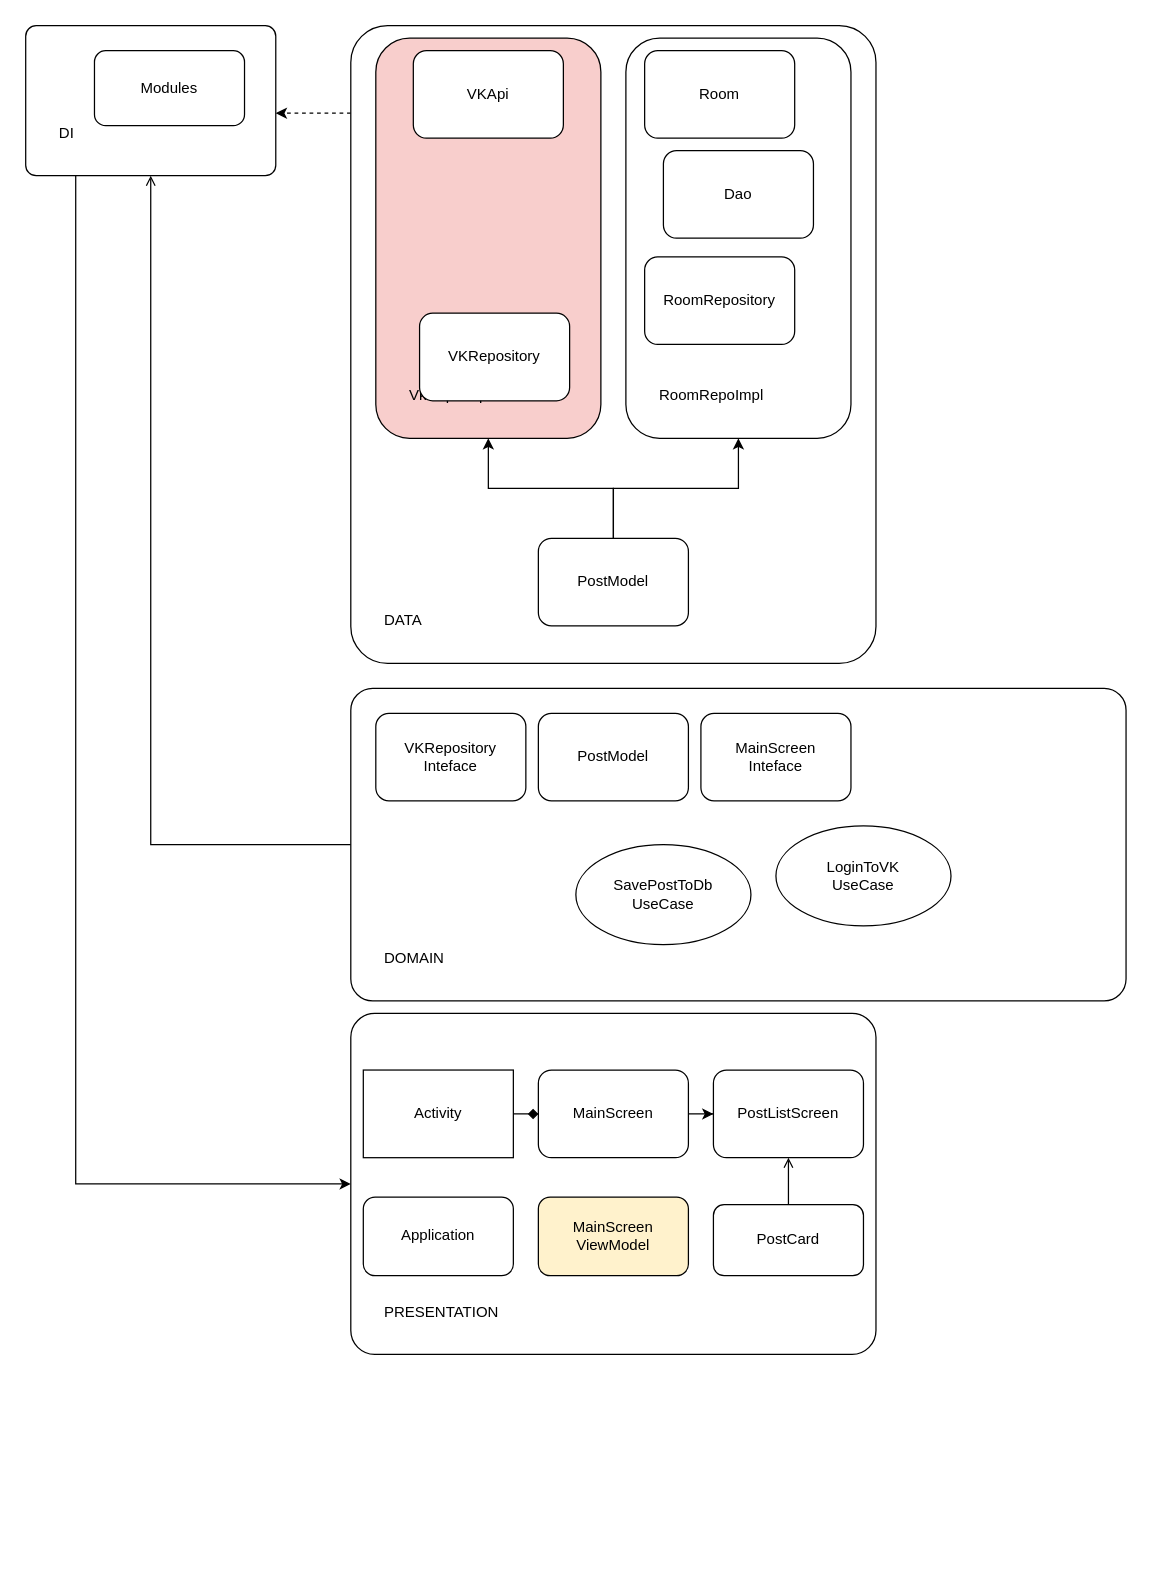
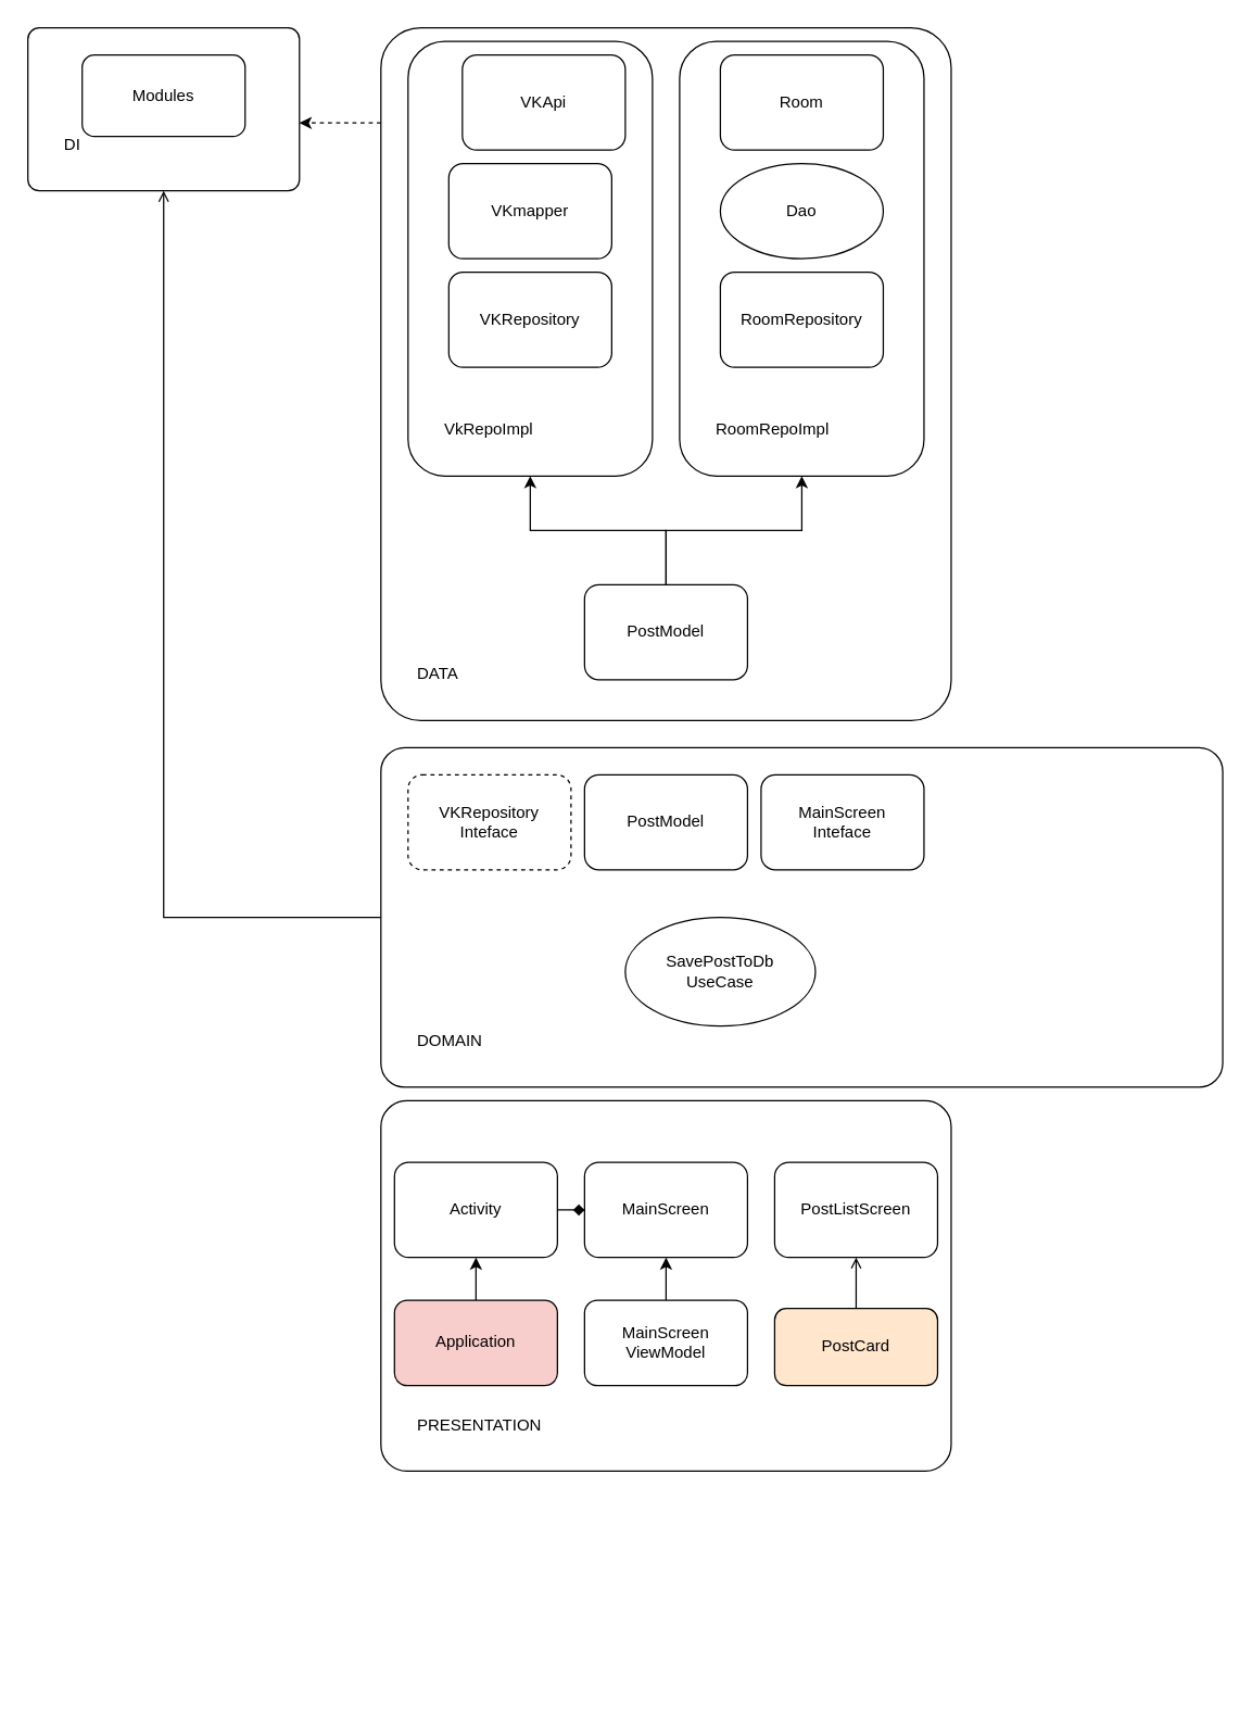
  <mxCell id="0" />
  <mxCell id="1" parent="0" />
  <mxCell id="2" style="edgeStyle=orthogonalEdgeStyle;rounded=0;orthogonalLoop=1;jettySize=auto;html=1;dashed=1;" parent="1" source="9" target="6" edge="1"><mxGeometry relative="1" as="geometry"><Array as="points"><mxPoint x="260" y="90" /><mxPoint x="260" y="90" /></Array></mxGeometry></mxCell>
  <mxCell id="3" style="edgeStyle=orthogonalEdgeStyle;rounded=0;orthogonalLoop=1;jettySize=auto;html=1;entryX=0.5;entryY=1;entryDx=0;entryDy=0;endArrow=open;" parent="1" source="24" target="6" edge="1"><mxGeometry relative="1" as="geometry" /></mxCell>
- <mxCell id="4" style="edgeStyle=orthogonalEdgeStyle;rounded=0;orthogonalLoop=1;jettySize=auto;html=1;entryX=0;entryY=0.5;entryDx=0;entryDy=0;" parent="1" source="6" target="31" edge="1"><mxGeometry relative="1" as="geometry"><mxPoint x="120" y="910" as="targetPoint" /><Array as="points"><mxPoint x="60" y="946" /></Array></mxGeometry></mxCell>
  <mxCell id="5" value="" style="group" parent="1" vertex="1" connectable="0"><mxGeometry x="20" y="20" width="200" height="330" as="geometry" /></mxCell>
  <mxCell id="6" value="DI" style="rounded=1;whiteSpace=wrap;html=1;align=left;spacingLeft=25;verticalAlign=bottom;spacingBottom=25;strokeColor=default;arcSize=7;fontFamily=Helvetica;fontSize=12;fontColor=default;fillColor=default;" parent="5" vertex="1"><mxGeometry width="200" height="120" as="geometry" /></mxCell>
- <mxCell id="7" value="Modules" style="rounded=1;whiteSpace=wrap;html=1;" parent="5" vertex="1"><mxGeometry x="55" y="20" width="120" height="60" as="geometry" /></mxCell>
+ <mxCell id="7" value="Modules" style="rounded=1;whiteSpace=wrap;html=1;" parent="5" vertex="1"><mxGeometry x="40" y="20" width="120" height="60" as="geometry" /></mxCell>
  <mxCell id="8" value="" style="group" parent="1" vertex="1" connectable="0"><mxGeometry x="280" y="20" width="420" height="510" as="geometry" /></mxCell>
  <mxCell id="9" value="DATA" style="rounded=1;whiteSpace=wrap;html=1;align=left;spacingLeft=25;verticalAlign=bottom;spacingBottom=25;arcSize=7;strokeColor=default;fontFamily=Helvetica;fontSize=12;fontColor=default;fillColor=default;" parent="8" vertex="1"><mxGeometry width="420" height="510" as="geometry" /></mxCell>
  <mxCell id="10" value="PostModel" style="rounded=1;whiteSpace=wrap;html=1;" parent="8" vertex="1"><mxGeometry x="150" y="410" width="120" height="70" as="geometry" /></mxCell>
  <mxCell id="11" value="" style="group" parent="8" vertex="1" connectable="0"><mxGeometry x="20" y="10" width="180" height="320" as="geometry" /></mxCell>
- <mxCell id="12" value="VkRepoImpl" style="rounded=1;whiteSpace=wrap;html=1;verticalAlign=bottom;align=left;spacingLeft=25;spacingBottom=25;fillColor=#f8cecc;" parent="11" vertex="1"><mxGeometry width="180" height="320" as="geometry" /></mxCell>
- <mxCell id="13" value="VKRepository" style="rounded=1;whiteSpace=wrap;html=1;" parent="11" vertex="1"><mxGeometry x="35" y="220" width="120" height="70" as="geometry" /></mxCell>
- <mxCell id="15" value="VKApi" style="rounded=1;whiteSpace=wrap;html=1;" parent="11" vertex="1"><mxGeometry x="30" y="10" width="120" height="70" as="geometry" /></mxCell>
+ <mxCell id="12" value="VkRepoImpl" style="rounded=1;whiteSpace=wrap;html=1;verticalAlign=bottom;align=left;spacingLeft=25;spacingBottom=25;" parent="11" vertex="1"><mxGeometry width="180" height="320" as="geometry" /></mxCell>
+ <mxCell id="13" value="VKRepository" style="rounded=1;whiteSpace=wrap;html=1;" parent="11" vertex="1"><mxGeometry x="30" y="170" width="120" height="70" as="geometry" /></mxCell>
+ <mxCell id="14" value="VKmapper" style="rounded=1;whiteSpace=wrap;html=1;" parent="11" vertex="1"><mxGeometry x="30" y="90" width="120" height="70" as="geometry" /></mxCell>
+ <mxCell id="15" value="VKApi" style="rounded=1;whiteSpace=wrap;html=1;" parent="11" vertex="1"><mxGeometry x="40" y="10" width="120" height="70" as="geometry" /></mxCell>
  <mxCell id="16" value="" style="group" parent="8" vertex="1" connectable="0"><mxGeometry x="220" y="10" width="180" height="320" as="geometry" /></mxCell>
  <mxCell id="17" value="RoomRepoImpl" style="rounded=1;whiteSpace=wrap;html=1;align=left;verticalAlign=bottom;spacingLeft=25;spacingBottom=25;" parent="16" vertex="1"><mxGeometry width="180" height="320" as="geometry" /></mxCell>
- <mxCell id="18" value="RoomRepository" style="rounded=1;whiteSpace=wrap;html=1;" parent="16" vertex="1"><mxGeometry x="15" y="175" width="120" height="70" as="geometry" /></mxCell>
- <mxCell id="19" value="Dao" style="rounded=1;whiteSpace=wrap;html=1;" parent="16" vertex="1"><mxGeometry x="30" y="90" width="120" height="70" as="geometry" /></mxCell>
- <mxCell id="20" value="Room" style="rounded=1;whiteSpace=wrap;html=1;" parent="16" vertex="1"><mxGeometry x="15" y="10" width="120" height="70" as="geometry" /></mxCell>
+ <mxCell id="18" value="RoomRepository" style="rounded=1;whiteSpace=wrap;html=1;" parent="16" vertex="1"><mxGeometry x="30" y="170" width="120" height="70" as="geometry" /></mxCell>
+ <mxCell id="19" value="Dao" style="ellipse;whiteSpace=wrap;html=1;" parent="16" vertex="1"><mxGeometry x="30" y="90" width="120" height="70" as="geometry" /></mxCell>
+ <mxCell id="20" value="Room" style="rounded=1;whiteSpace=wrap;html=1;" parent="16" vertex="1"><mxGeometry x="30" y="10" width="120" height="70" as="geometry" /></mxCell>
  <mxCell id="21" style="edgeStyle=orthogonalEdgeStyle;rounded=0;orthogonalLoop=1;jettySize=auto;html=1;entryX=0.5;entryY=1;entryDx=0;entryDy=0;" parent="8" source="10" target="12" edge="1"><mxGeometry relative="1" as="geometry" /></mxCell>
  <mxCell id="22" style="edgeStyle=orthogonalEdgeStyle;rounded=0;orthogonalLoop=1;jettySize=auto;html=1;entryX=0.5;entryY=1;entryDx=0;entryDy=0;" parent="8" source="10" target="17" edge="1"><mxGeometry relative="1" as="geometry" /></mxCell>
  <mxCell id="23" value="" style="group" parent="1" vertex="1" connectable="0"><mxGeometry x="280" y="550" width="620" height="250" as="geometry" /></mxCell>
  <mxCell id="24" value="DOMAIN" style="rounded=1;whiteSpace=wrap;html=1;align=left;spacingLeft=25;verticalAlign=bottom;spacingBottom=25;arcSize=7;strokeColor=default;fontFamily=Helvetica;fontSize=12;fontColor=default;fillColor=default;" parent="23" vertex="1"><mxGeometry width="620" height="250" as="geometry" /></mxCell>
  <mxCell id="25" value="PostModel" style="rounded=1;whiteSpace=wrap;html=1;" parent="23" vertex="1"><mxGeometry x="150" y="20" width="120" height="70" as="geometry" /></mxCell>
- <mxCell id="26" value="VKRepository&lt;div&gt;Inteface&lt;/div&gt;" style="rounded=1;whiteSpace=wrap;html=1;" parent="23" vertex="1"><mxGeometry x="20" y="20" width="120" height="70" as="geometry" /></mxCell>
+ <mxCell id="26" value="VKRepository&lt;div&gt;Inteface&lt;/div&gt;" style="rounded=1;whiteSpace=wrap;html=1;dashed=1;" parent="23" vertex="1"><mxGeometry x="20" y="20" width="120" height="70" as="geometry" /></mxCell>
  <mxCell id="27" value="MainScreen&lt;div&gt;Inteface&lt;/div&gt;" style="rounded=1;whiteSpace=wrap;html=1;" parent="23" vertex="1"><mxGeometry x="280" y="20" width="120" height="70" as="geometry" /></mxCell>
- <mxCell id="28" value="LoginToVK&lt;div&gt;UseCase&lt;/div&gt;" style="ellipse;whiteSpace=wrap;html=1;" parent="23" vertex="1"><mxGeometry x="340" y="110" width="140" height="80" as="geometry" /></mxCell>
  <mxCell id="29" value="SavePostToDb&lt;div&gt;UseCase&lt;/div&gt;" style="ellipse;whiteSpace=wrap;html=1;" vertex="1" parent="23"><mxGeometry x="180" y="125" width="140" height="80" as="geometry" /></mxCell>
  <mxCell id="30" value="" style="group" parent="1" vertex="1" connectable="0"><mxGeometry x="280" y="810" width="420" height="430" as="geometry" /></mxCell>
  <mxCell id="31" value="PRESENTATION" style="rounded=1;whiteSpace=wrap;html=1;align=left;spacingLeft=25;verticalAlign=bottom;spacingBottom=25;arcSize=7;strokeColor=default;fontFamily=Helvetica;fontSize=12;fontColor=default;fillColor=default;" parent="30" vertex="1"><mxGeometry width="420" height="272.683" as="geometry" /></mxCell>
- <mxCell id="32" value="Activity" style="whiteSpace=wrap;html=1;strokeColor=default;align=center;verticalAlign=middle;fontFamily=Helvetica;fontSize=12;fontColor=default;fillColor=default;rounded=0;" parent="30" vertex="1"><mxGeometry x="10" y="45.265" width="120" height="70.1" as="geometry" /></mxCell>
+ <mxCell id="32" value="Activity" style="rounded=1;whiteSpace=wrap;html=1;strokeColor=default;align=center;verticalAlign=middle;fontFamily=Helvetica;fontSize=12;fontColor=default;fillColor=default;" parent="30" vertex="1"><mxGeometry x="10" y="45.265" width="120" height="70.1" as="geometry" /></mxCell>
  <mxCell id="33" value="MainScreen" style="rounded=1;whiteSpace=wrap;html=1;strokeColor=default;align=center;verticalAlign=middle;fontFamily=Helvetica;fontSize=12;fontColor=default;fillColor=default;" parent="30" vertex="1"><mxGeometry x="150" y="45.265" width="120" height="70.1" as="geometry" /></mxCell>
  <mxCell id="34" value="PostListScreen" style="rounded=1;whiteSpace=wrap;html=1;strokeColor=default;align=center;verticalAlign=middle;fontFamily=Helvetica;fontSize=12;fontColor=default;fillColor=default;" parent="30" vertex="1"><mxGeometry x="290" y="45.265" width="120" height="70.1" as="geometry" /></mxCell>
- <mxCell id="35" value="MainScreen&lt;div&gt;ViewModel&lt;/div&gt;" style="rounded=1;whiteSpace=wrap;html=1;fillColor=#fff2cc;" parent="30" vertex="1"><mxGeometry x="150" y="146.829" width="120" height="62.927" as="geometry" /></mxCell>
- <mxCell id="36" value="PostCard" style="rounded=1;whiteSpace=wrap;html=1;" parent="30" vertex="1"><mxGeometry x="290" y="152.902" width="120" height="56.854" as="geometry" /></mxCell>
+ <mxCell id="35" value="MainScreen&lt;div&gt;ViewModel&lt;/div&gt;" style="rounded=1;whiteSpace=wrap;html=1;" parent="30" vertex="1"><mxGeometry x="150" y="146.829" width="120" height="62.927" as="geometry" /></mxCell>
+ <mxCell id="36" value="PostCard" style="rounded=1;whiteSpace=wrap;html=1;fillColor=#ffe6cc;" parent="30" vertex="1"><mxGeometry x="290" y="152.902" width="120" height="56.854" as="geometry" /></mxCell>
  <mxCell id="37" style="edgeStyle=orthogonalEdgeStyle;rounded=0;orthogonalLoop=1;jettySize=auto;html=1;endArrow=diamond;" parent="30" source="32" target="33" edge="1"><mxGeometry relative="1" as="geometry" /></mxCell>
- <mxCell id="38" value="" style="edgeStyle=orthogonalEdgeStyle;rounded=0;orthogonalLoop=1;jettySize=auto;html=1;" parent="30" source="33" target="34" edge="1"><mxGeometry relative="1" as="geometry" /></mxCell>
+ <mxCell id="39" style="edgeStyle=orthogonalEdgeStyle;rounded=0;orthogonalLoop=1;jettySize=auto;html=1;" parent="30" source="35" target="33" edge="1"><mxGeometry relative="1" as="geometry" /></mxCell>
  <mxCell id="40" value="" style="edgeStyle=orthogonalEdgeStyle;rounded=0;orthogonalLoop=1;jettySize=auto;html=1;endArrow=open;" parent="30" source="36" target="34" edge="1"><mxGeometry relative="1" as="geometry" /></mxCell>
- <mxCell id="42" value="Application" style="rounded=1;whiteSpace=wrap;html=1;" parent="30" vertex="1"><mxGeometry x="10" y="146.829" width="120" height="62.927" as="geometry" /></mxCell>
+ <mxCell id="41" style="edgeStyle=orthogonalEdgeStyle;rounded=0;orthogonalLoop=1;jettySize=auto;html=1;" parent="30" source="42" target="32" edge="1"><mxGeometry relative="1" as="geometry" /></mxCell>
+ <mxCell id="42" value="Application" style="rounded=1;whiteSpace=wrap;html=1;fillColor=#f8cecc;" parent="30" vertex="1"><mxGeometry x="10" y="146.829" width="120" height="62.927" as="geometry" /></mxCell>
